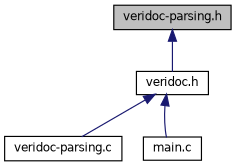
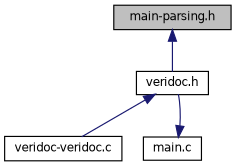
  digraph {
    node [color=black fillcolor=white fontname=Helvetica fontsize=10 shape=record style=filled]
    edge [color=midnightblue dir=back fontname=Helvetica fontsize=10 labelfontname=Helvetica labelfontsize=10 style=solid]
-   n1 [fillcolor=grey75 fontcolor=black height=0.2 label="veridoc-parsing.h" width=0.4]
+   n1 [fillcolor=grey75 fontcolor=black height=0.2 label="main-parsing.h" width=0.4]
    n2 [height=0.2 label="veridoc.h" width=0.4]
-   n3 [height=0.2 label="veridoc-parsing.c" width=0.4]
+   n3 [height=0.2 label="veridoc-veridoc.c" width=0.4]
    n4 [height=0.2 label="main.c" width=0.4]
    n1 -> n2
    n2 -> n3
-   n2 -> n4
+   n4 -> n2
  }
